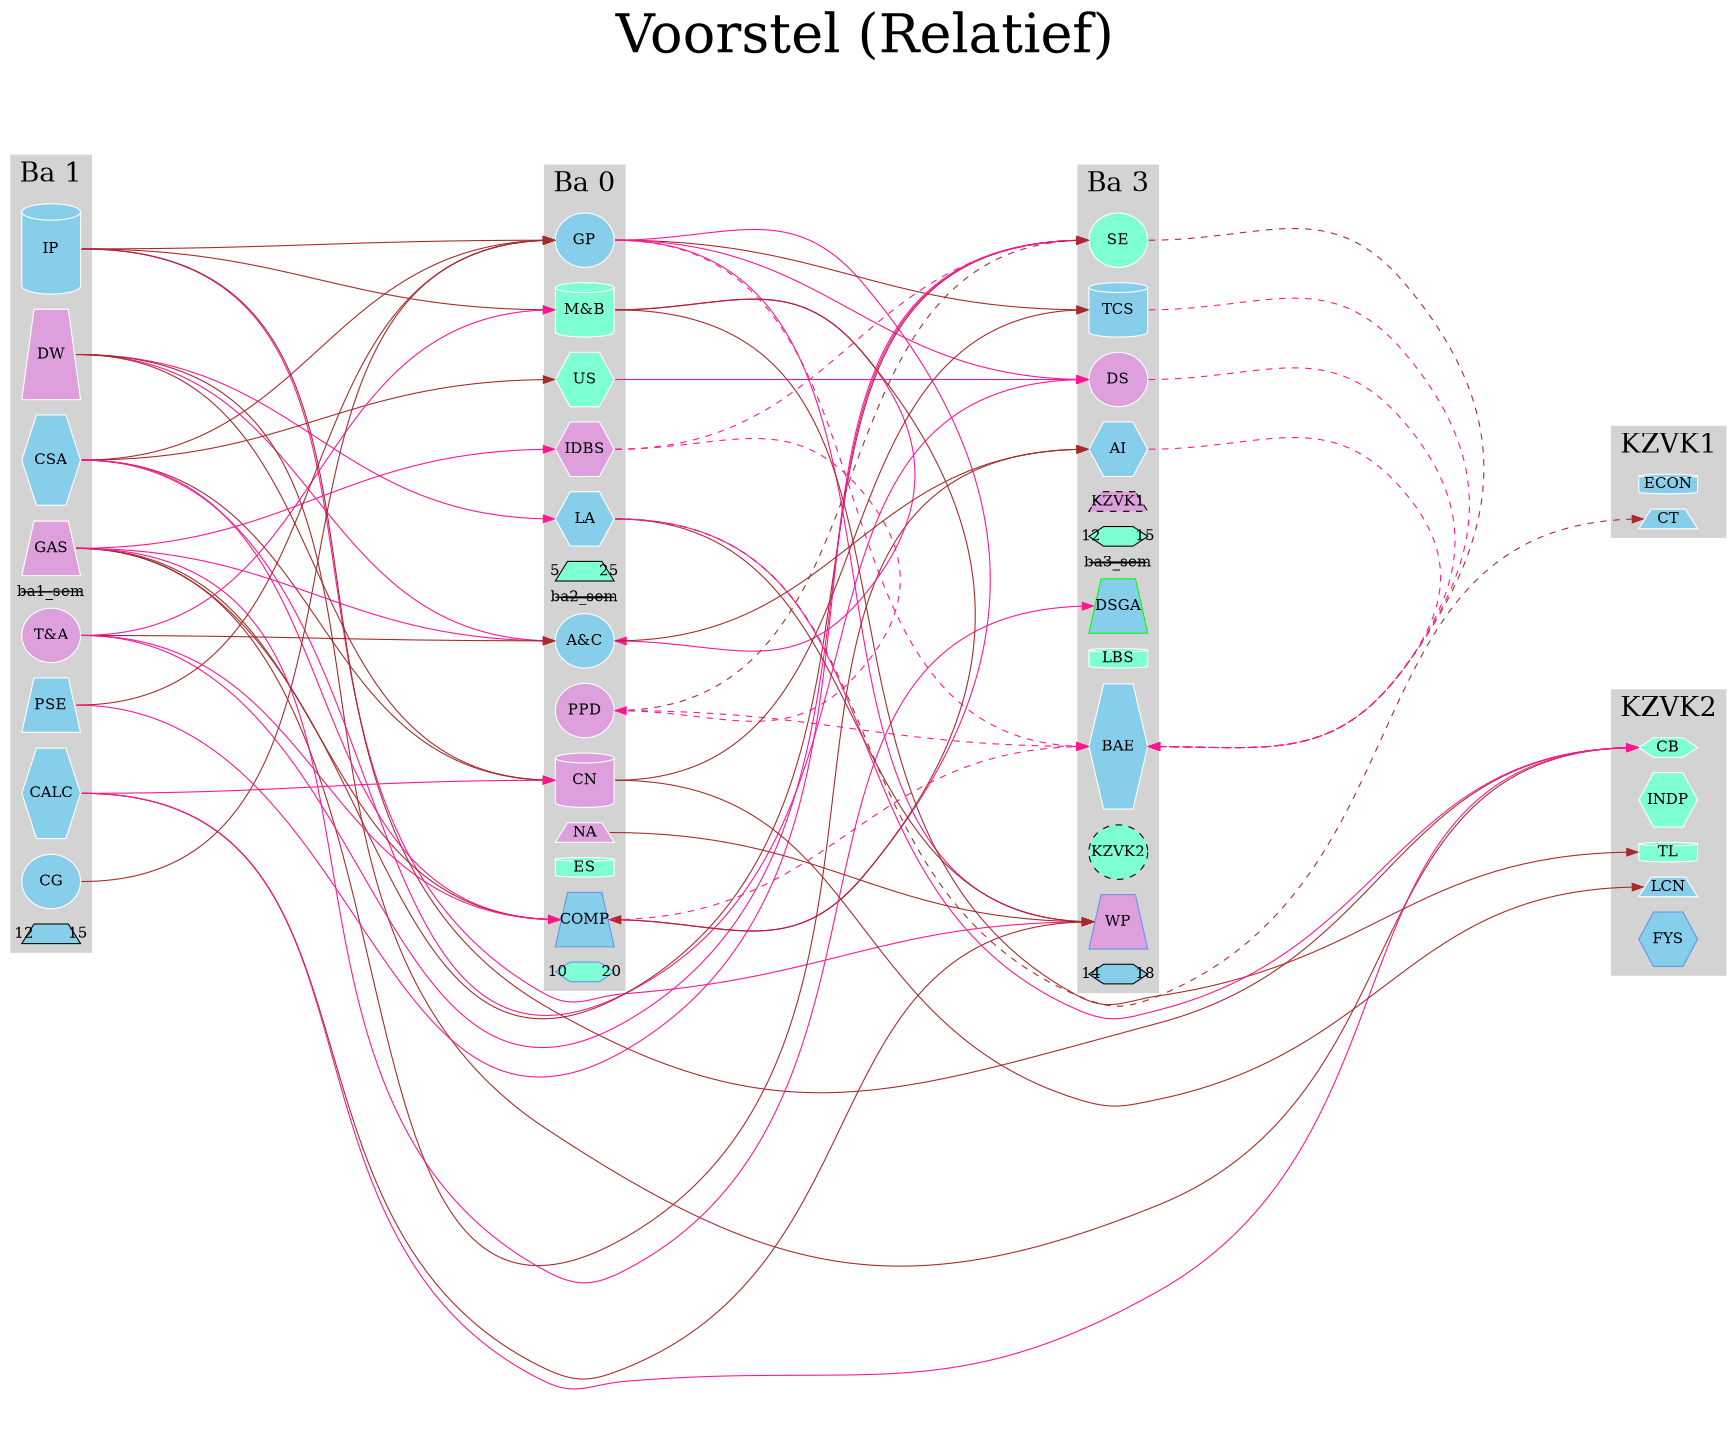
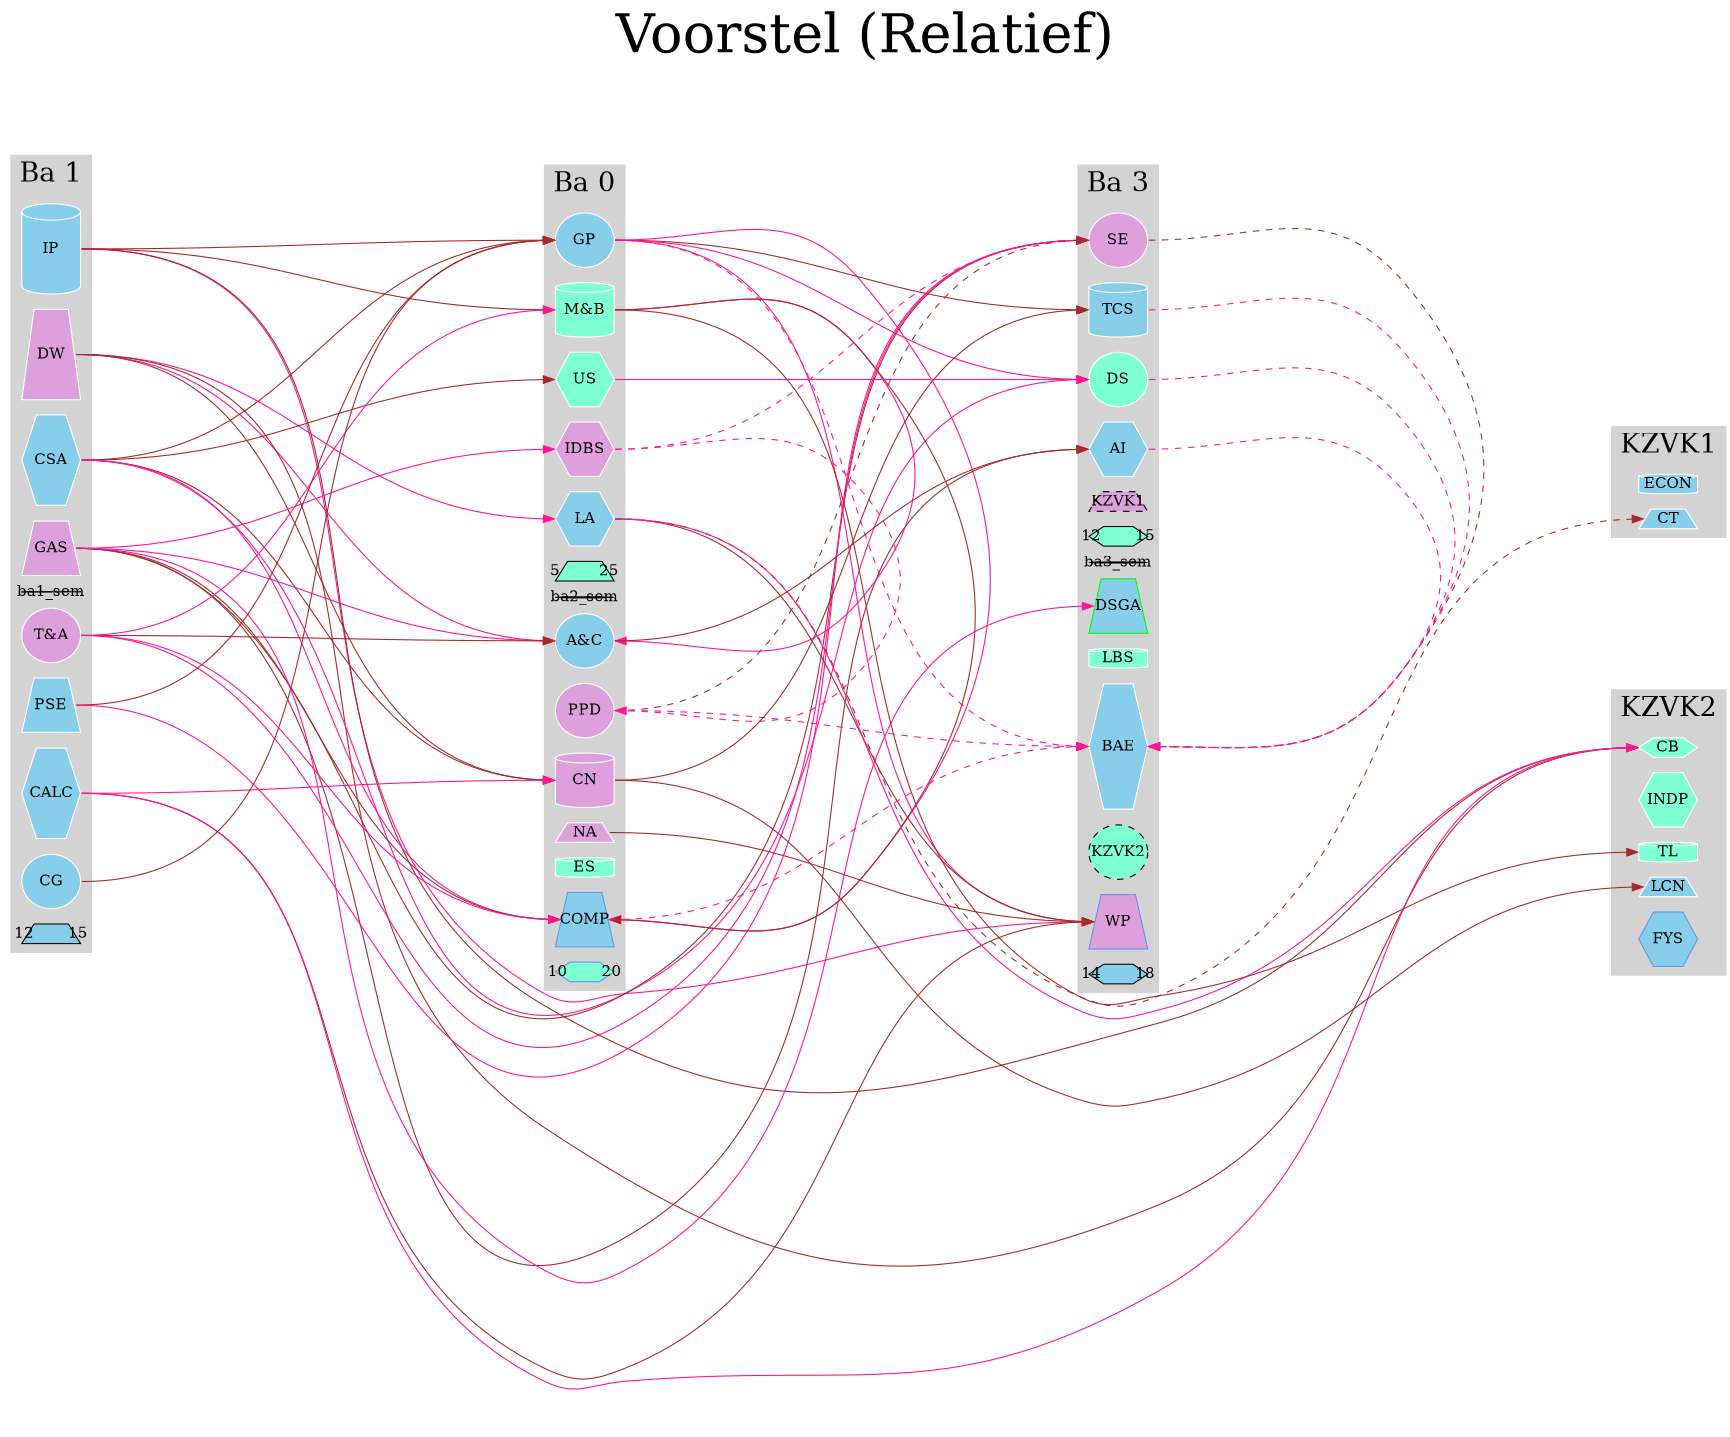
  digraph {
    concentrate=false
    fontsize=25
    label=<<FONT POINT-SIZE="50">Voorstel (Relatief)</FONT>>
    labelloc=t
    nodesep=0.2
    rankdir=LR
    ranksep=6
    splines=true
    node [color=white fillcolor=skyblue fixedsize=true shape=hexagon style=filled]
    edge [constraint=false headport=w tailport=e color=deeppink penwidth=1]
    n1 [height=1.1500000000000001 label=IP shape=cylinder]
    n2 [height=0.7 label=GP shape=ellipse]
-   n3 [fillcolor=aquamarine height=0.7 label=SE shape=ellipse]
+   n3 [fillcolor=plum height=0.7 label=SE shape=ellipse]
    n4 [fillcolor=plum height=1.1500000000000001 label=DW shape=trapezium]
    n5 [height=1.1500000000000001 label=CSA]
    n6 [fillcolor=plum height=0.7 label=GAS shape=trapezium]
    ba1_sem [color=black fillcolor=plum height=0 shape=cylinder]
    n8 [fillcolor=plum height=0.7 label="T&amp;A" shape=ellipse]
    n9 [height=0.7 label=PSE shape=trapezium]
    n10 [height=1.1500000000000001 label=CALC]
    n11 [height=0.7 label=CG shape=ellipse]
    n12 [color=black height=0.25 label="12       15" shape=trapezium style="striped,filled"]
    n13 [fillcolor=aquamarine height=0.7 label="M&amp;B" shape=cylinder]
    n14 [fillcolor=aquamarine height=0.7 label=US]
    n15 [fillcolor=plum height=0.7 label=IDBS]
    n16 [height=0.7 label=LA]
    n17 [color=black fillcolor=aquamarine height=0.25 label="5        25" shape=trapezium style="striped,filled"]
    ba2_sem [color=black fillcolor=plum height=0]
    n19 [height=0.7 label="A&amp;C" shape=ellipse]
    n20 [fillcolor=plum height=0.7 label=PPD shape=ellipse]
    n21 [fillcolor=plum height=0.7 label=CN shape=cylinder]
    n22 [fillcolor=plum height=0.25 label=NA shape=trapezium]
    n23 [fillcolor=aquamarine height=0.25 label=ES shape=cylinder]
    n24 [color=cornflowerblue height=0.7 label=COMP shape=trapezium]
    n25 [color=cornflowerblue fillcolor=aquamarine height=0.25 label="10       20" style="striped,filled"]
    n26 [height=0.7 label=TCS shape=cylinder]
-   n27 [fillcolor=plum height=0.7 label=DS shape=ellipse]
+   n27 [fillcolor=aquamarine height=0.7 label=DS shape=ellipse]
    n28 [height=0.7 label=AI]
    n29 [color=black fillcolor=plum height=0.25 label=KZVK1 shape=trapezium style="filled, dashed"]
    n30 [color=black fillcolor=aquamarine height=0.25 label="12       15" style="striped,filled"]
    ba3_sem [color=black fillcolor=plum height=0 shape=ellipse]
    n32 [color=green height=0.7 label=DSGA shape=trapezium]
    n33 [fillcolor=aquamarine height=0.25 label=LBS shape=cylinder]
    n34 [height=1.6 label=BAE]
    n35 [color=black fillcolor=aquamarine height=0.7 label=KZVK2 shape=ellipse style="filled, dashed"]
    n36 [color=cornflowerblue fillcolor=plum height=0.7 label=WP shape=trapezium]
    n37 [color=black height=0.25 label="14       18" style="striped,filled"]
    n38 [height=0.25 label=ECON shape=cylinder]
    n39 [height=0.25 label=CT shape=trapezium]
    n40 [fillcolor=aquamarine height=0.25 label=CB]
    n41 [fillcolor=aquamarine height=0.7 label=INDP]
    n42 [fillcolor=aquamarine height=0.25 label=TL shape=cylinder]
    n43 [height=0.25 label=LCN shape=trapezium]
    n44 [color=cornflowerblue height=0.7 label=FYS]
    subgraph sub_1 {
      n1
      n2
      n3
    }
    subgraph cluster_2 {
      color=lightgrey
      label="Ba 1"
      style=filled
      n1
      n4
      n5
      n6
      ba1_sem
      n8
      n9
      n10
      n11
      n12
    }
    subgraph cluster_3 {
      color=lightgrey
      label="Ba 0"
      style=filled
      n2
      n13
      n14
      n15
      n16
      n17
      ba2_sem
      n19
      n20
      n21
      n22
      n23
      n24
      n25
    }
    subgraph cluster_4 {
      color=lightgrey
      label="Ba 3"
      style=filled
      n3
      n26
      n27
      n28
      n29
      n30
      ba3_sem
      n32
      n33
      n34
      n35
      n36
      n37
    }
    subgraph cluster_5 {
      color=lightgrey
      label=KZVK1
      style=filled
      n38
      n39
    }
    subgraph cluster_6 {
      color=lightgrey
      label=KZVK2
      style=filled
      n40
      n41
      n42
      n43
      n44
    }
    n1 -> n2 [constraint=true headport=nw style=invis tailport=ne color="" penwidth=""]
    n1 -> n2 [color=brown]
    n1 -> n13 [color=brown]
    n1 -> n36
    n1 -> n40 [color=brown]
    n2 -> n3 [constraint=true headport=nw style=invis tailport=ne color="" penwidth=""]
    n2 -> n24 [headport=e]
    n2 -> n26 [color=brown]
    n2 -> n27
    n2 -> n34 [style=dashed]
    n2 -> n36
    n3 -> n34 [color=brown headport=e style=dashed]
    n4 -> n16
    n4 -> n19
    n4 -> n21 [color=brown]
    n4 -> n40 [color=brown]
    n5 -> n2 [color=brown]
    n5 -> n14 [color=brown]
    n5 -> n21 [color=brown]
    n5 -> n24
    n5 -> n27
    n6 -> n3 [color=brown]
    n6 -> n15
    n6 -> n19
    n6 -> n24 [color=brown]
    n6 -> n28 [color=brown]
    n6 -> n32
    n8 -> n3
    n8 -> n13
    n8 -> n19 [color=brown]
    n8 -> n24
    n9 -> n2 [color=brown]
    n9 -> n3
    n10 -> n21
    n10 -> n36 [color=brown]
    n10 -> n40
    n11 -> n2 [color=brown]
    n13 -> n19 [headport=e]
    n13 -> n24 [color=brown headport=e]
    n13 -> n42 [color=brown]
    n14 -> n27
    n15 -> n3 [style=dashed]
    n15 -> n20 [headport=e style=dashed]
    n16 -> n36 [color=brown]
    n16 -> n39 [color=brown style=dashed]
    n16 -> n40
    n19 -> n28 [color=brown]
    n20 -> n3 [color=brown style=dashed]
    n20 -> n34 [style=dashed]
    n21 -> n26 [color=brown]
    n21 -> n43 [color=brown]
    n22 -> n36 [color=brown]
    n24 -> n34 [style=dashed]
    n26 -> n34 [headport=e style=dashed]
    n27 -> n34 [headport=e style=dashed]
    n28 -> n34 [headport=e style=dashed]
    n29 -> n38 [constraint=true style=invis color="" penwidth=""]
    n29 -> n39 [constraint=true style=invis color="" penwidth=""]
    n35 -> n40 [constraint=true style=invis color="" penwidth=""]
    n35 -> n41 [constraint=true style=invis color="" penwidth=""]
    n35 -> n42 [constraint=true style=invis color="" penwidth=""]
    n35 -> n43 [constraint=true style=invis color="" penwidth=""]
    n35 -> n44 [constraint=true style=invis color="" penwidth=""]
  }
